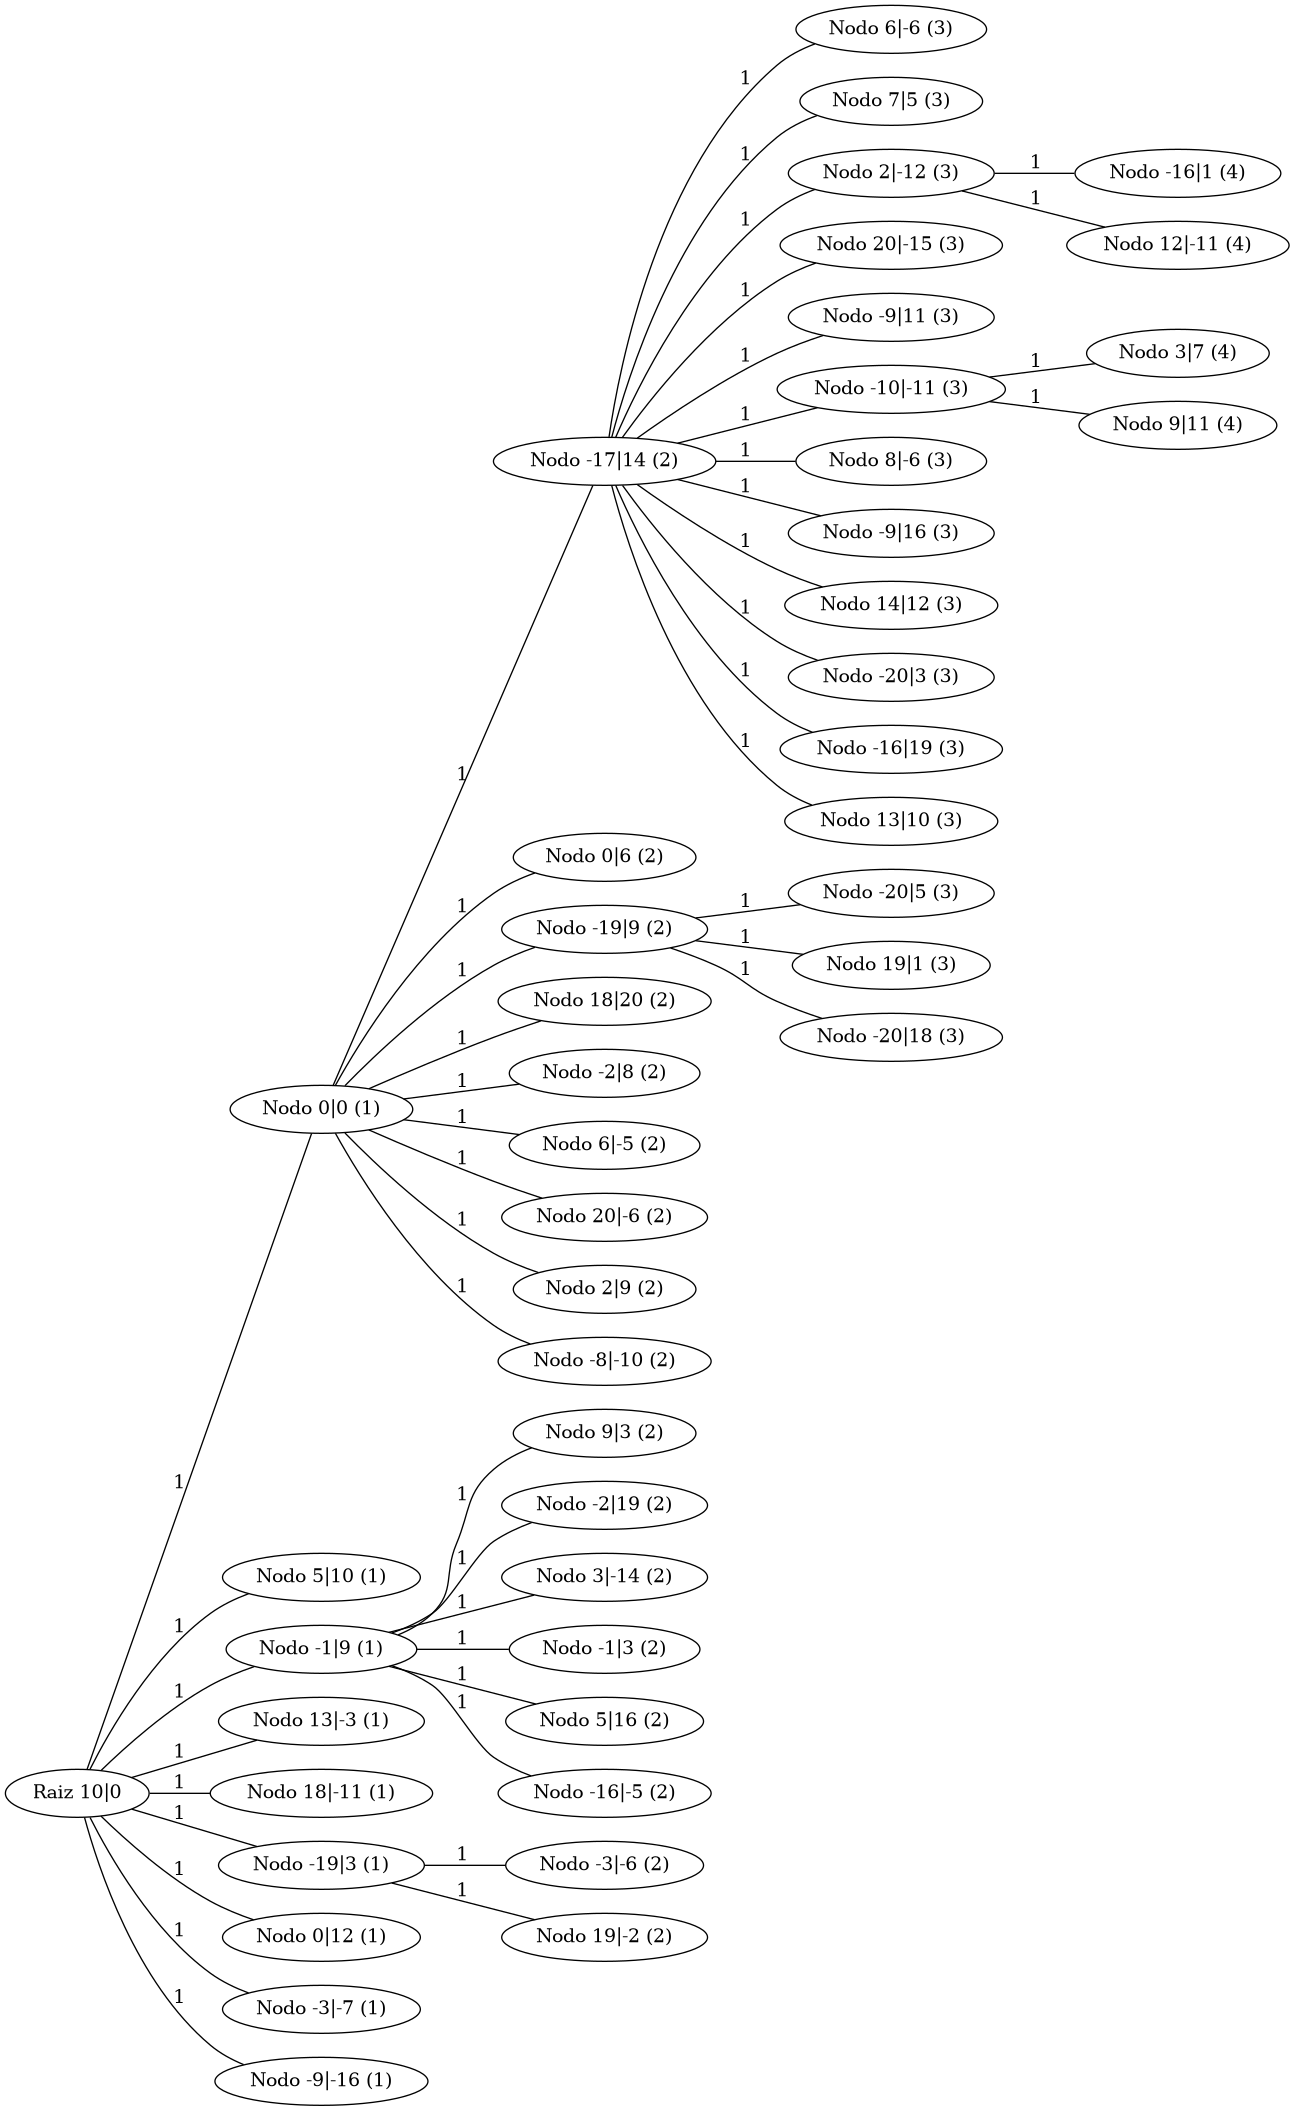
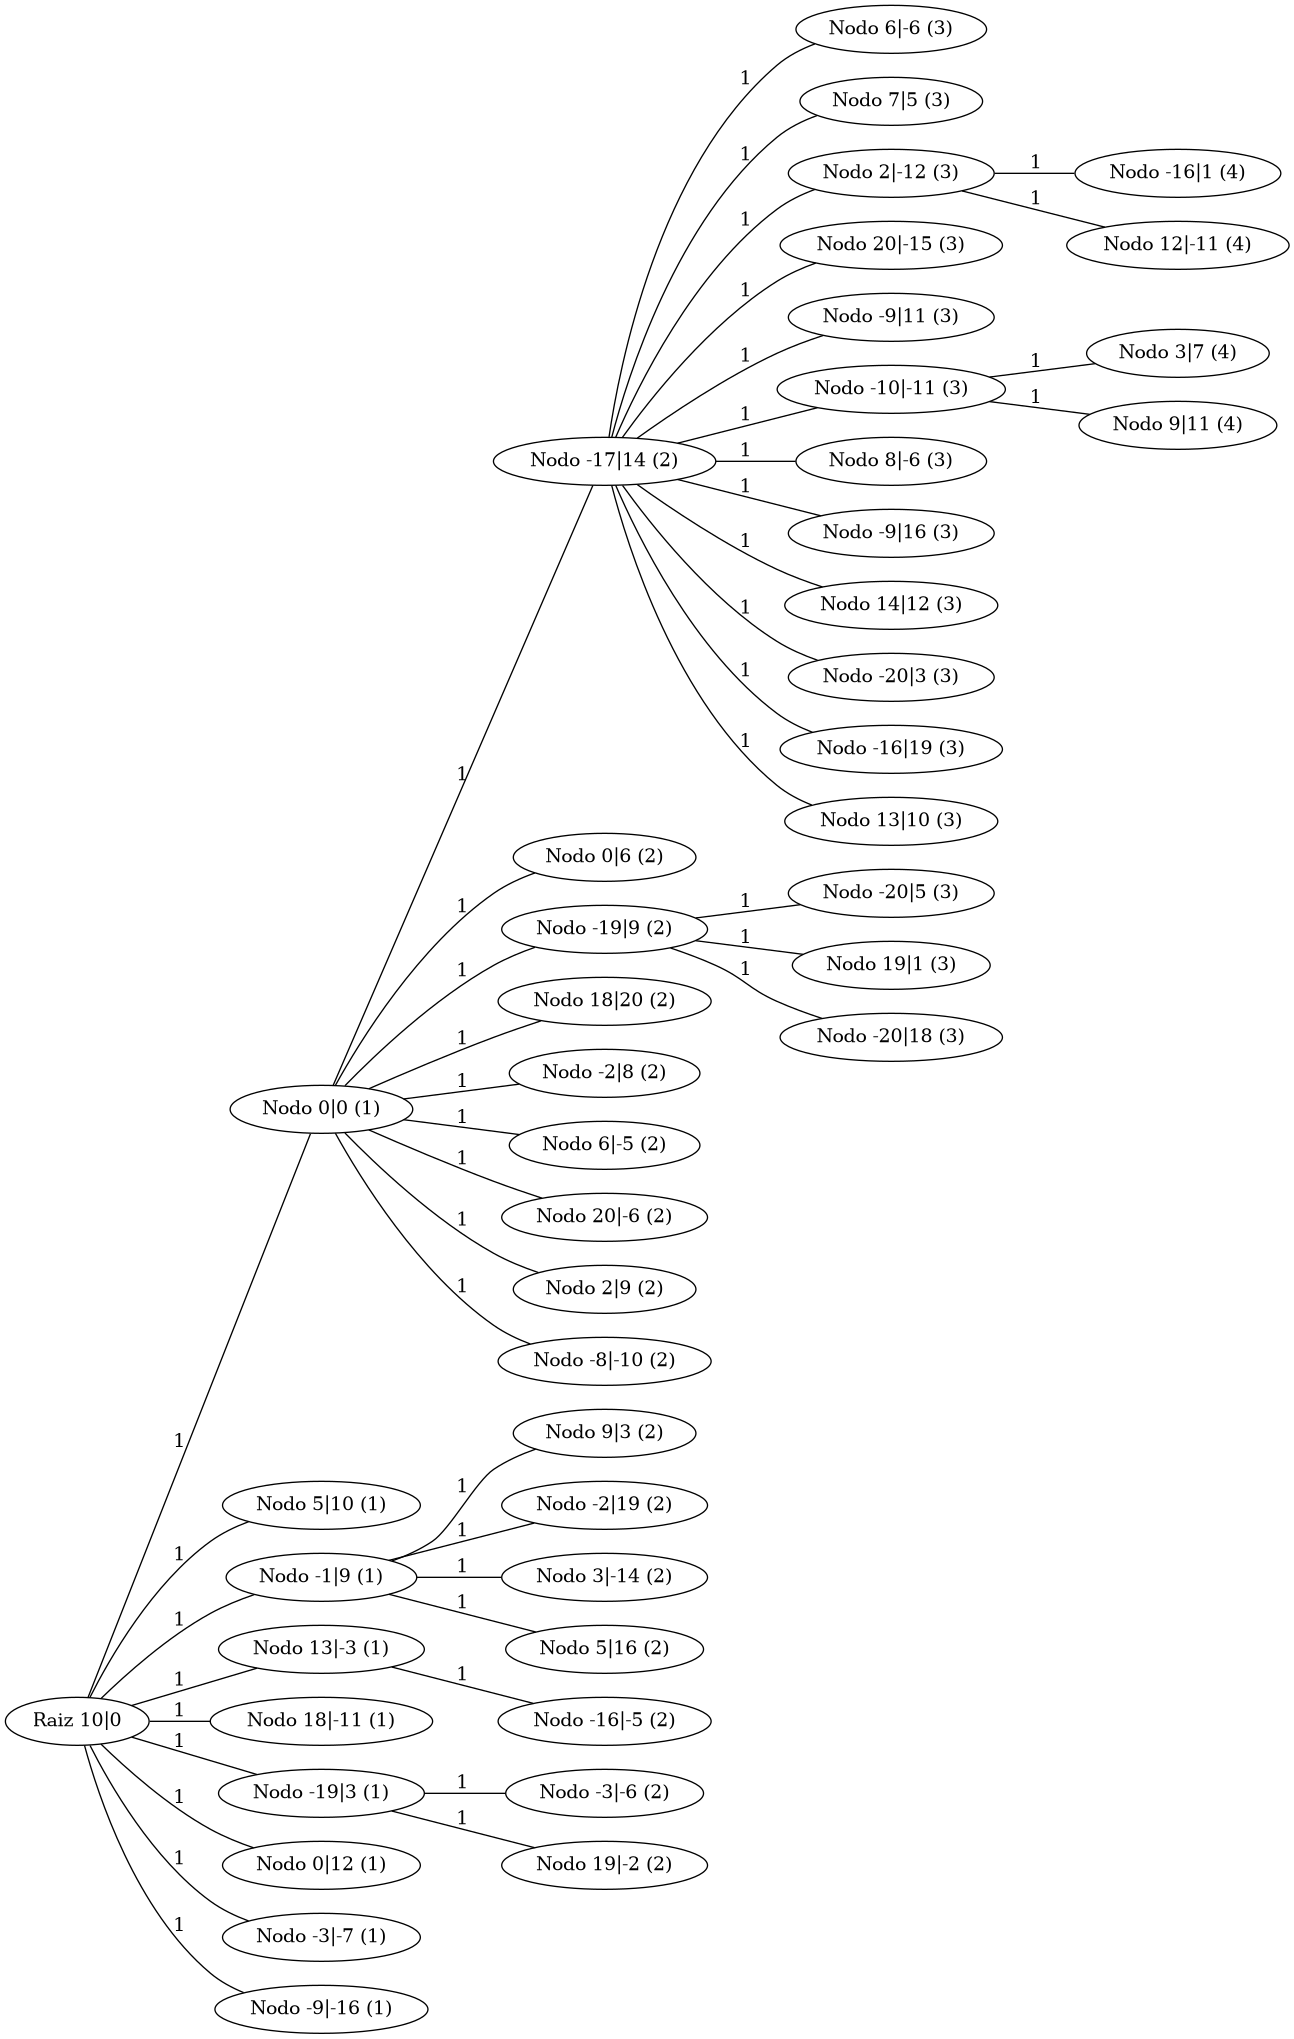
  graph {
    rankdir=LR
    n1 [label="Raiz 10|0"]
    n2 [label="Nodo 0|0 (1)"]
    n3 [label="Nodo 5|10 (1)"]
    n4 [label="Nodo -1|9 (1)"]
    n5 [label="Nodo 13|-3 (1)"]
    n6 [label="Nodo 18|-11 (1)"]
    n7 [label="Nodo -19|3 (1)"]
    n8 [label="Nodo 0|12 (1)"]
    n9 [label="Nodo -3|-7 (1)"]
    n10 [label="Nodo -9|-16 (1)"]
    n11 [label="Nodo -17|14 (2)"]
    n12 [label="Nodo 0|6 (2)"]
    n13 [label="Nodo -19|9 (2)"]
    n14 [label="Nodo 18|20 (2)"]
    n15 [label="Nodo -2|8 (2)"]
    n16 [label="Nodo 6|-5 (2)"]
    n17 [label="Nodo 20|-6 (2)"]
    n18 [label="Nodo 2|9 (2)"]
    n19 [label="Nodo -8|-10 (2)"]
    n20 [label="Nodo 9|3 (2)"]
    n21 [label="Nodo -2|19 (2)"]
    n22 [label="Nodo 3|-14 (2)"]
-   n23 [label="Nodo -1|3 (2)"]
    n24 [label="Nodo 5|16 (2)"]
    n25 [label="Nodo -16|-5 (2)"]
    n26 [label="Nodo -3|-6 (2)"]
    n27 [label="Nodo 19|-2 (2)"]
    n28 [label="Nodo 6|-6 (3)"]
    n29 [label="Nodo 7|5 (3)"]
    n30 [label="Nodo 2|-12 (3)"]
    n31 [label="Nodo 20|-15 (3)"]
    n32 [label="Nodo -9|11 (3)"]
    n33 [label="Nodo -10|-11 (3)"]
    n34 [label="Nodo 8|-6 (3)"]
    n35 [label="Nodo -9|16 (3)"]
    n36 [label="Nodo 14|12 (3)"]
    n37 [label="Nodo -20|3 (3)"]
    n38 [label="Nodo -16|19 (3)"]
    n39 [label="Nodo 13|10 (3)"]
    n40 [label="Nodo -20|5 (3)"]
    n41 [label="Nodo 19|1 (3)"]
    n42 [label="Nodo -20|18 (3)"]
    n43 [label="Nodo -16|1 (4)"]
    n44 [label="Nodo 12|-11 (4)"]
    n45 [label="Nodo 3|7 (4)"]
    n46 [label="Nodo 9|11 (4)"]
    n1 -- n2 [label=1]
    n1 -- n3 [label=1]
    n1 -- n4 [label=1]
    n1 -- n5 [label=1]
    n1 -- n6 [label=1]
    n1 -- n7 [label=1]
    n1 -- n8 [label=1]
    n1 -- n9 [label=1]
    n1 -- n10 [label=1]
    n2 -- n11 [label=1]
    n2 -- n12 [label=1]
    n2 -- n13 [label=1]
    n2 -- n14 [label=1]
    n2 -- n15 [label=1]
    n2 -- n16 [label=1]
    n2 -- n17 [label=1]
    n2 -- n18 [label=1]
    n2 -- n19 [label=1]
    n4 -- n20 [label=1]
    n4 -- n21 [label=1]
    n4 -- n22 [label=1]
-   n4 -- n23 [label=1]
    n4 -- n24 [label=1]
-   n4 -- n25 [label=1]
+   n5 -- n25 [label=1]
    n7 -- n26 [label=1]
    n7 -- n27 [label=1]
    n11 -- n28 [label=1]
    n11 -- n29 [label=1]
    n11 -- n30 [label=1]
    n11 -- n31 [label=1]
    n11 -- n32 [label=1]
    n11 -- n33 [label=1]
    n11 -- n34 [label=1]
    n11 -- n35 [label=1]
    n11 -- n36 [label=1]
    n11 -- n37 [label=1]
    n11 -- n38 [label=1]
    n11 -- n39 [label=1]
    n13 -- n40 [label=1]
    n13 -- n41 [label=1]
    n13 -- n42 [label=1]
    n30 -- n43 [label=1]
    n30 -- n44 [label=1]
    n33 -- n45 [label=1]
    n33 -- n46 [label=1]
  }
